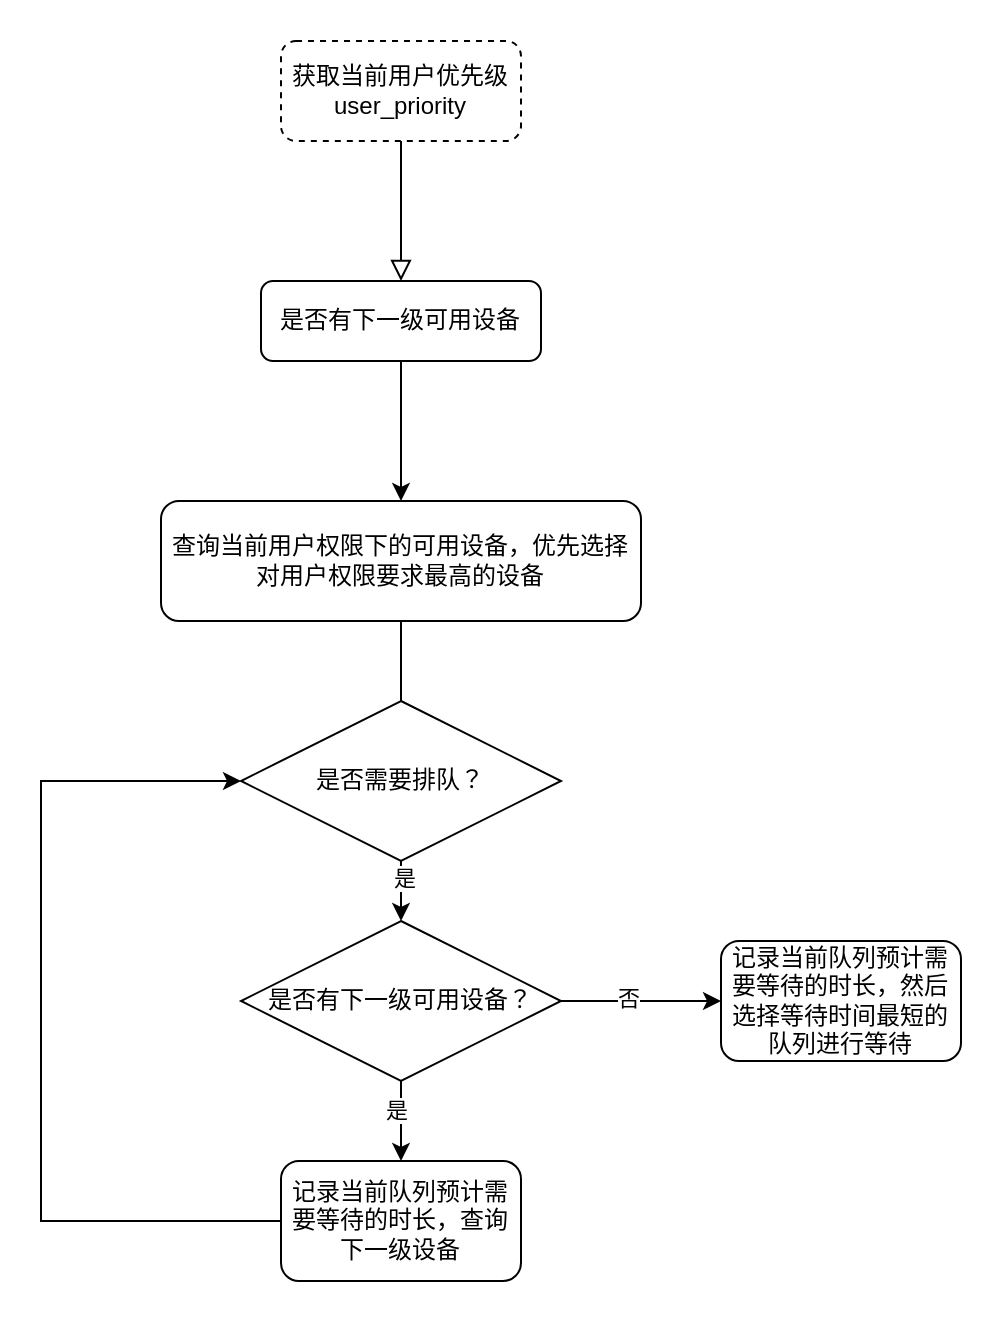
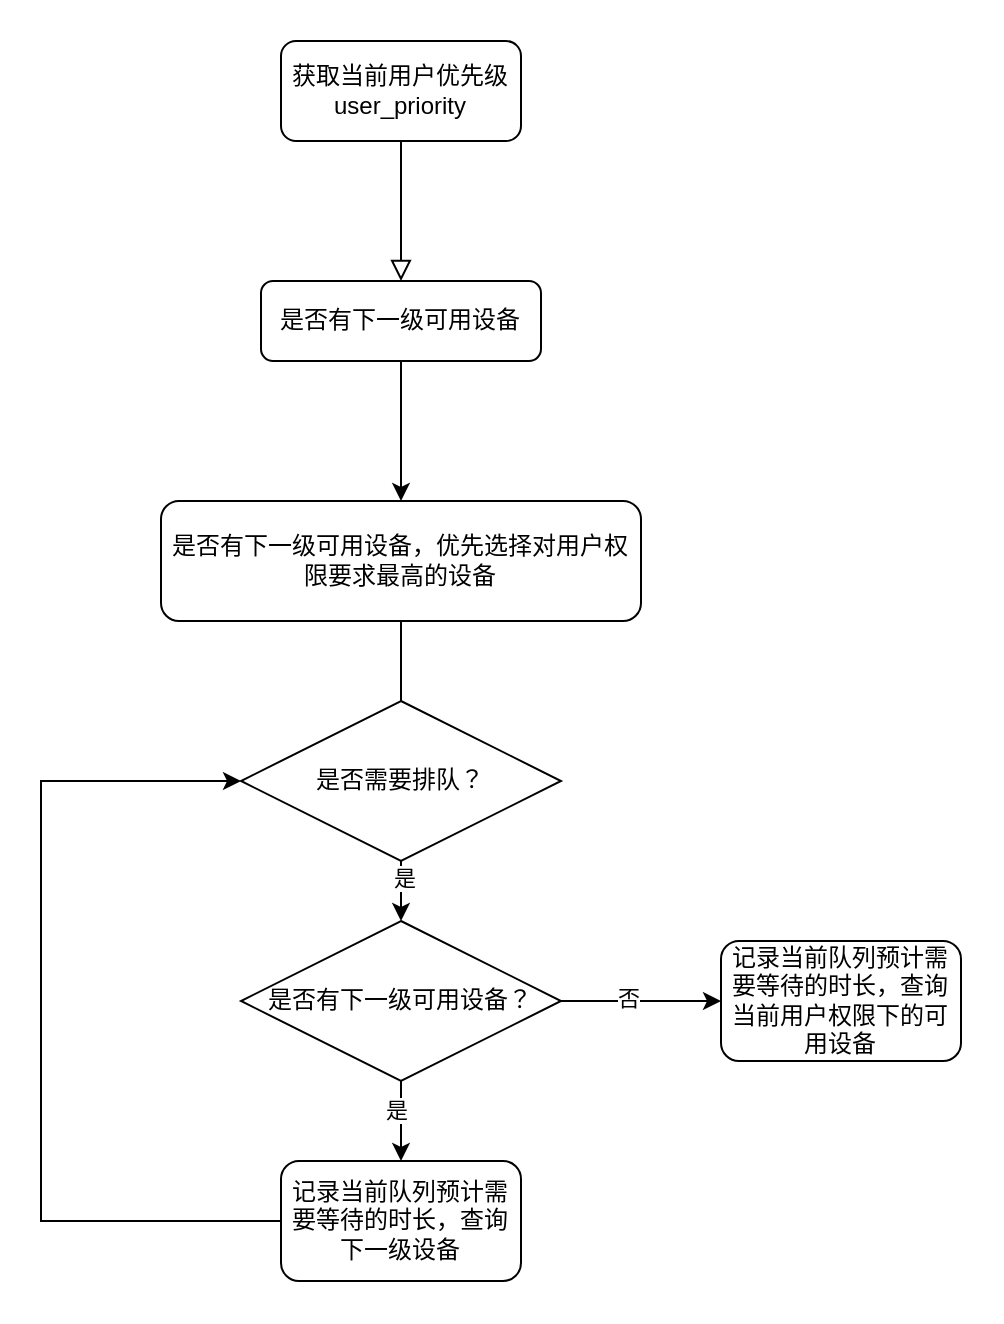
  <mxCell id="0" />
  <mxCell id="1" parent="0" />
  <mxCell id="2" value="" style="rounded=0;html=1;jettySize=auto;orthogonalLoop=1;fontSize=11;endArrow=block;endFill=0;endSize=8;strokeWidth=1;shadow=0;labelBackgroundColor=none;edgeStyle=orthogonalEdgeStyle;entryX=0.5;entryY=0;entryDx=0;entryDy=0;" parent="1" source="3" target="5" edge="1"><mxGeometry relative="1" as="geometry"><mxPoint x="200" y="120" as="targetPoint" /></mxGeometry></mxCell>
- <mxCell id="3" value="获取当前用户优先级user_priority" style="rounded=1;whiteSpace=wrap;html=1;fontSize=12;glass=0;strokeWidth=1;shadow=0;dashed=1;" parent="1" vertex="1"><mxGeometry x="140" y="20" width="120" height="50" as="geometry" /></mxCell>
+ <mxCell id="3" value="获取当前用户优先级user_priority" style="rounded=1;whiteSpace=wrap;html=1;fontSize=12;glass=0;strokeWidth=1;shadow=0;" parent="1" vertex="1"><mxGeometry x="140" y="20" width="120" height="50" as="geometry" /></mxCell>
  <mxCell id="4" style="edgeStyle=orthogonalEdgeStyle;rounded=0;orthogonalLoop=1;jettySize=auto;html=1;exitX=0.5;exitY=1;exitDx=0;exitDy=0;" edge="1" parent="1" source="5"><mxGeometry relative="1" as="geometry"><mxPoint x="200" y="250" as="targetPoint" /></mxGeometry></mxCell>
  <mxCell id="5" value="是否有下一级可用设备" style="rounded=1;whiteSpace=wrap;html=1;" vertex="1" parent="1"><mxGeometry x="130" y="140" width="140" height="40" as="geometry" /></mxCell>
  <mxCell id="6" style="edgeStyle=orthogonalEdgeStyle;rounded=0;orthogonalLoop=1;jettySize=auto;html=1;exitX=0.5;exitY=1;exitDx=0;exitDy=0;endArrow=none;" edge="1" parent="1" source="7" target="10"><mxGeometry relative="1" as="geometry" /></mxCell>
- <mxCell id="7" value="查询当前用户权限下的可用设备，优先选择对用户权限要求最高的设备" style="rounded=1;whiteSpace=wrap;html=1;" vertex="1" parent="1"><mxGeometry x="80" y="250" width="240" height="60" as="geometry" /></mxCell>
+ <mxCell id="7" value="是否有下一级可用设备，优先选择对用户权限要求最高的设备" style="rounded=1;whiteSpace=wrap;html=1;" vertex="1" parent="1"><mxGeometry x="80" y="250" width="240" height="60" as="geometry" /></mxCell>
  <mxCell id="8" style="edgeStyle=orthogonalEdgeStyle;rounded=0;orthogonalLoop=1;jettySize=auto;html=1;exitX=0.5;exitY=1;exitDx=0;exitDy=0;" edge="1" parent="1" source="10" target="15"><mxGeometry relative="1" as="geometry" /></mxCell>
  <mxCell id="9" value="是" style="edgeLabel;html=1;align=center;verticalAlign=middle;resizable=0;points=[];" vertex="1" connectable="0" parent="8"><mxGeometry x="-0.68" y="1" relative="1" as="geometry"><mxPoint as="offset" /></mxGeometry></mxCell>
  <mxCell id="10" value="是否需要排队？" style="rhombus;whiteSpace=wrap;html=1;" vertex="1" parent="1"><mxGeometry x="120" y="350" width="160" height="80" as="geometry" /></mxCell>
  <mxCell id="11" style="edgeStyle=orthogonalEdgeStyle;rounded=0;orthogonalLoop=1;jettySize=auto;html=1;exitX=0.5;exitY=1;exitDx=0;exitDy=0;entryX=0.5;entryY=0;entryDx=0;entryDy=0;" edge="1" parent="1" source="15" target="17"><mxGeometry relative="1" as="geometry" /></mxCell>
  <mxCell id="12" value="是" style="edgeLabel;html=1;align=center;verticalAlign=middle;resizable=0;points=[];" vertex="1" connectable="0" parent="11"><mxGeometry x="-0.3" y="-3" relative="1" as="geometry"><mxPoint as="offset" /></mxGeometry></mxCell>
  <mxCell id="13" style="edgeStyle=orthogonalEdgeStyle;rounded=0;orthogonalLoop=1;jettySize=auto;html=1;" edge="1" parent="1" source="15" target="18"><mxGeometry relative="1" as="geometry" /></mxCell>
  <mxCell id="14" value="否" style="edgeLabel;html=1;align=center;verticalAlign=middle;resizable=0;points=[];" vertex="1" connectable="0" parent="13"><mxGeometry x="-0.175" y="2" relative="1" as="geometry"><mxPoint as="offset" /></mxGeometry></mxCell>
  <mxCell id="15" value="是否有下一级可用设备？" style="rhombus;whiteSpace=wrap;html=1;" vertex="1" parent="1"><mxGeometry x="120" y="460" width="160" height="80" as="geometry" /></mxCell>
  <mxCell id="16" style="edgeStyle=orthogonalEdgeStyle;rounded=0;orthogonalLoop=1;jettySize=auto;html=1;entryX=0;entryY=0.5;entryDx=0;entryDy=0;" edge="1" parent="1" source="17" target="10"><mxGeometry relative="1" as="geometry"><Array as="points"><mxPoint x="20" y="610" /><mxPoint x="20" y="390" /></Array></mxGeometry></mxCell>
  <mxCell id="17" value="记录当前队列预计需要等待的时长，查询下一级设备" style="rounded=1;whiteSpace=wrap;html=1;" vertex="1" parent="1"><mxGeometry x="140" y="580" width="120" height="60" as="geometry" /></mxCell>
- <mxCell id="18" value="记录当前队列预计需要等待的时长，然后选择等待时间最短的队列进行等待" style="rounded=1;whiteSpace=wrap;html=1;" vertex="1" parent="1"><mxGeometry x="360" y="470" width="120" height="60" as="geometry" /></mxCell>
+ <mxCell id="18" value="记录当前队列预计需要等待的时长，查询当前用户权限下的可用设备" style="rounded=1;whiteSpace=wrap;html=1;" vertex="1" parent="1"><mxGeometry x="360" y="470" width="120" height="60" as="geometry" /></mxCell>
